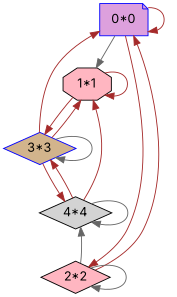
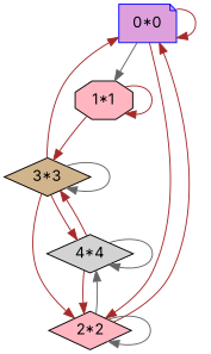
  digraph {
    fontname=Inter
    node [color=black fillcolor=lightpink fontname=Inter shape=diamond style=filled]
    edge [color=brown fontname=Inter]
    n1 [color=blue fillcolor=plum label="0*0" shape=note]
    n2 [label="1*1" shape=octagon]
    n3 [label="2*2"]
-   n4 [color=blue fillcolor=tan label="3*3"]
+   n4 [fillcolor=tan label="3*3"]
    n5 [fillcolor=lightgrey label="4*4"]
    n1 -> n1
    n1 -> n2 [color=gray40]
    n1 -> n3
    n2 -> n2
    n2 -> n4
    n3 -> n1
    n3 -> n3 [color=gray40]
    n3 -> n5 [color=gray40]
    n4 -> n1
-   n4 -> n2
+   n4 -> n3
    n4 -> n4 [color=gray40]
    n4 -> n5
-   n5 -> n2
+   n5 -> n3
    n5 -> n4
    n5 -> n5 [color=gray40]
  }
